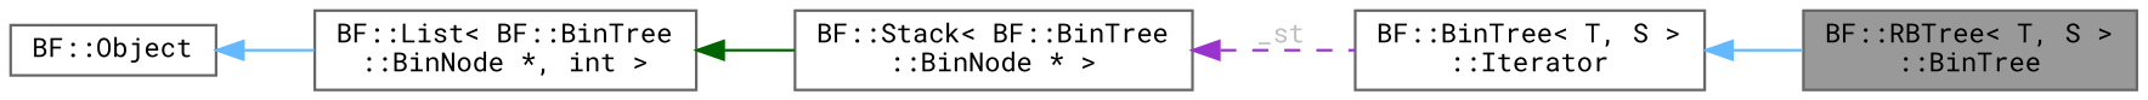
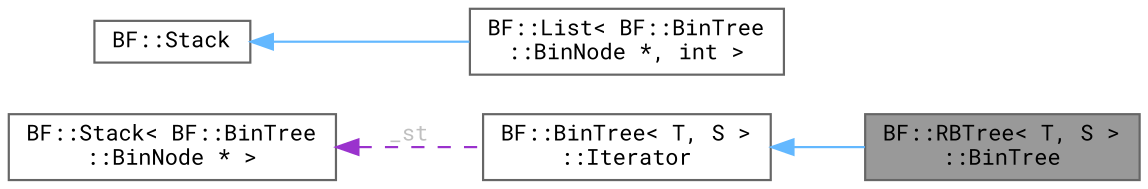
  digraph {
    fontname="Roboto Mono"
    rankdir=LR
    node [color=gray40 fillcolor=white fontname="Roboto Mono" fontsize=10 shape=box style=filled]
    edge [color=steelblue1 dir=back fontname="Roboto Mono" fontsize=10 labelfontname=Helvetica labelfontsize=10 style=solid]
    n1 [fillcolor=grey60 fontcolor=black height=0.2 label="BF::RBTree\< T, S \>\l::BinTree" width=0.4]
    n2 [height=0.2 label="BF::BinTree\< T, S \>\l::Iterator" width=0.4]
-   n3 [height=0.2 label="BF::Object" width=0.4]
+   n3 [height=0.2 label="BF::Stack" width=0.4]
    n4 [height=0.2 label="BF::List\< BF::BinTree\l::BinNode *, int \>" width=0.4]
    n5 [height=0.2 label="BF::Stack\< BF::BinTree\l::BinNode * \>" width=0.4]
    n2 -> n1
    n3 -> n4
-   n4 -> n5 [color=darkgreen]
    n5 -> n2 [color=darkorchid3 fontcolor=grey label=" _st" style=dashed]
  }
